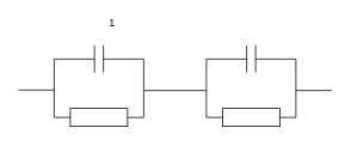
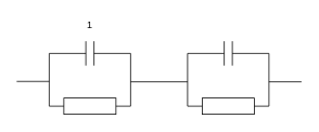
  <mxCell id="0" />
  <mxCell id="1" parent="0" />
  <mxCell id="2" value="" style="pointerEvents=1;verticalLabelPosition=bottom;shadow=0;dashed=0;align=center;fillColor=#ffffff;html=1;verticalAlign=top;strokeWidth=1;shape=mxgraph.electrical.resistors.resistor_1;" vertex="1" parent="1"><mxGeometry x="60" y="120" width="100" height="20" as="geometry" /></mxCell>
  <mxCell id="3" value="" style="pointerEvents=1;verticalLabelPosition=bottom;shadow=0;dashed=0;align=center;fillColor=#ffffff;html=1;verticalAlign=top;strokeWidth=1;shape=mxgraph.electrical.capacitors.capacitor_1;" vertex="1" parent="1"><mxGeometry x="60" y="50" width="100" height="30" as="geometry" /></mxCell>
  <mxCell id="4" value="" style="endArrow=none;html=1;entryX=0;entryY=0.5;entryDx=0;entryDy=0;entryPerimeter=0;exitX=0;exitY=0.5;exitDx=0;exitDy=0;exitPerimeter=0;" edge="1" parent="1" source="2" target="3"><mxGeometry width="50" height="50" relative="1" as="geometry"><mxPoint x="50" y="130" as="sourcePoint" /><mxPoint x="100" y="80" as="targetPoint" /></mxGeometry></mxCell>
  <mxCell id="5" value="" style="endArrow=none;html=1;entryX=0;entryY=0.5;entryDx=0;entryDy=0;entryPerimeter=0;exitX=0;exitY=0.5;exitDx=0;exitDy=0;exitPerimeter=0;" edge="1" parent="1"><mxGeometry width="50" height="50" relative="1" as="geometry"><mxPoint x="160" y="130" as="sourcePoint" /><mxPoint x="160" y="65" as="targetPoint" /></mxGeometry></mxCell>
  <mxCell id="6" value="" style="endArrow=none;html=1;" edge="1" parent="1"><mxGeometry width="50" height="50" relative="1" as="geometry"><mxPoint x="330" y="100" as="sourcePoint" /><mxPoint x="370" y="100" as="targetPoint" /></mxGeometry></mxCell>
  <mxCell id="7" value="" style="endArrow=none;html=1;" edge="1" parent="1"><mxGeometry width="50" height="50" relative="1" as="geometry"><mxPoint x="230" y="100" as="sourcePoint" /><mxPoint x="160" y="100" as="targetPoint" /></mxGeometry></mxCell>
  <mxCell id="8" value="" style="pointerEvents=1;verticalLabelPosition=bottom;shadow=0;dashed=0;align=center;fillColor=#ffffff;html=1;verticalAlign=top;strokeWidth=1;shape=mxgraph.electrical.resistors.resistor_1;" vertex="1" parent="1"><mxGeometry x="230" y="120" width="100" height="20" as="geometry" /></mxCell>
  <mxCell id="9" value="" style="pointerEvents=1;verticalLabelPosition=bottom;shadow=0;dashed=0;align=center;fillColor=#ffffff;html=1;verticalAlign=top;strokeWidth=1;shape=mxgraph.electrical.capacitors.capacitor_1;" vertex="1" parent="1"><mxGeometry x="230" y="50" width="100" height="30" as="geometry" /></mxCell>
  <mxCell id="10" value="" style="endArrow=none;html=1;entryX=0;entryY=0.5;entryDx=0;entryDy=0;entryPerimeter=0;exitX=0;exitY=0.5;exitDx=0;exitDy=0;exitPerimeter=0;" edge="1" source="8" target="9" parent="1"><mxGeometry width="50" height="50" relative="1" as="geometry"><mxPoint x="220" y="130" as="sourcePoint" /><mxPoint x="270" y="80" as="targetPoint" /></mxGeometry></mxCell>
  <mxCell id="11" value="" style="endArrow=none;html=1;entryX=0;entryY=0.5;entryDx=0;entryDy=0;entryPerimeter=0;exitX=0;exitY=0.5;exitDx=0;exitDy=0;exitPerimeter=0;" edge="1" parent="1"><mxGeometry width="50" height="50" relative="1" as="geometry"><mxPoint x="330" y="130" as="sourcePoint" /><mxPoint x="330" y="65" as="targetPoint" /></mxGeometry></mxCell>
  <mxCell id="12" value="" style="endArrow=none;html=1;" edge="1" parent="1"><mxGeometry width="50" height="50" relative="1" as="geometry"><mxPoint x="20" y="99.5" as="sourcePoint" /><mxPoint x="60" y="99.5" as="targetPoint" /></mxGeometry></mxCell>
- <mxCell id="13" value="1 " style="text;html=1;strokeColor=none;fillColor=none;align=center;verticalAlign=middle;whiteSpace=wrap;rounded=0;" vertex="1" parent="1"><mxGeometry x="105" y="15" width="40" height="20" as="geometry" /></mxCell>
+ <mxCell id="13" value="1 " style="text;html=1;strokeColor=none;fillColor=none;align=center;verticalAlign=middle;whiteSpace=wrap;rounded=0;" vertex="1" parent="1"><mxGeometry x="90" y="20" width="40" height="20" as="geometry" /></mxCell>
